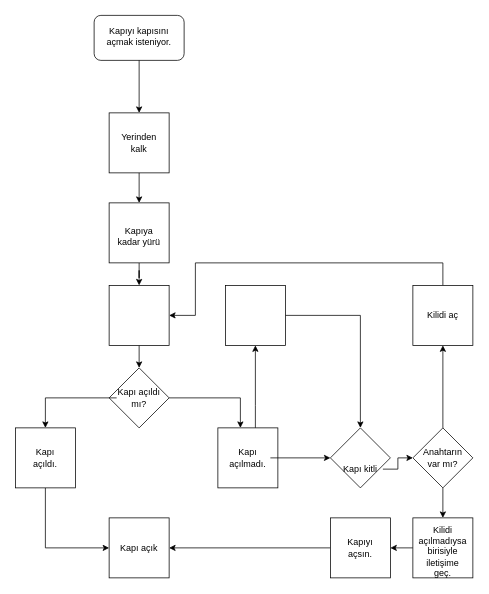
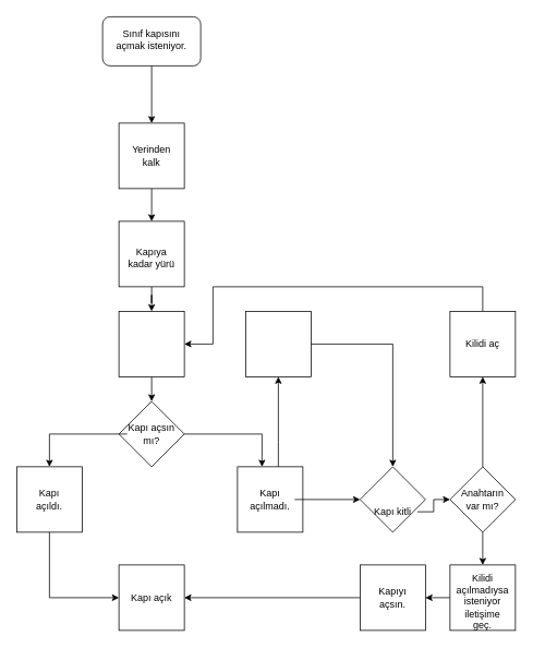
  <mxCell id="0" />
  <mxCell id="1" parent="0" />
  <mxCell id="2" value="" style="rounded=1;whiteSpace=wrap;html=1;" vertex="1" parent="1"><mxGeometry x="125" y="20" width="120" height="60" as="geometry" /></mxCell>
- <mxCell id="3" value="Kapıyı kapısını açmak isteniyor." style="text;html=1;strokeColor=none;fillColor=none;align=center;verticalAlign=middle;whiteSpace=wrap;rounded=0;" vertex="1" parent="1"><mxGeometry x="140" y="30" width="90" height="35" as="geometry" /></mxCell>
+ <mxCell id="3" value="Sınıf kapısını açmak isteniyor." style="text;html=1;strokeColor=none;fillColor=none;align=center;verticalAlign=middle;whiteSpace=wrap;rounded=0;" vertex="1" parent="1"><mxGeometry x="140" y="30" width="90" height="35" as="geometry" /></mxCell>
  <mxCell id="4" value="" style="endArrow=classic;html=1;rounded=0;exitX=0.5;exitY=1;exitDx=0;exitDy=0;" edge="1" parent="1" source="2"><mxGeometry width="50" height="50" relative="1" as="geometry"><mxPoint x="170" y="200" as="sourcePoint" /><mxPoint x="185" y="150" as="targetPoint" /></mxGeometry></mxCell>
  <mxCell id="5" value="" style="whiteSpace=wrap;html=1;aspect=fixed;" vertex="1" parent="1"><mxGeometry x="145" y="150" width="80" height="80" as="geometry" /></mxCell>
  <mxCell id="6" value="Yerinden kalk" style="text;html=1;strokeColor=none;fillColor=none;align=center;verticalAlign=middle;whiteSpace=wrap;rounded=0;" vertex="1" parent="1"><mxGeometry x="150" y="170" width="70" height="40" as="geometry" /></mxCell>
  <mxCell id="7" style="edgeStyle=orthogonalEdgeStyle;rounded=0;orthogonalLoop=1;jettySize=auto;html=1;entryX=0.5;entryY=0;entryDx=0;entryDy=0;" edge="1" parent="1" source="8" target="12"><mxGeometry relative="1" as="geometry" /></mxCell>
  <mxCell id="8" value="" style="whiteSpace=wrap;html=1;aspect=fixed;" vertex="1" parent="1"><mxGeometry x="145" y="270" width="80" height="80" as="geometry" /></mxCell>
  <mxCell id="9" value="Kapıya kadar yürü" style="text;html=1;strokeColor=none;fillColor=none;align=center;verticalAlign=middle;whiteSpace=wrap;rounded=0;" vertex="1" parent="1"><mxGeometry x="155" y="300" width="60" height="30" as="geometry" /></mxCell>
  <mxCell id="10" value="" style="endArrow=classic;html=1;rounded=0;exitX=0.5;exitY=1;exitDx=0;exitDy=0;entryX=0.5;entryY=0;entryDx=0;entryDy=0;" edge="1" parent="1" source="5" target="8"><mxGeometry width="50" height="50" relative="1" as="geometry"><mxPoint x="270" y="270" as="sourcePoint" /><mxPoint x="320" y="220" as="targetPoint" /></mxGeometry></mxCell>
  <mxCell id="11" style="edgeStyle=orthogonalEdgeStyle;rounded=0;orthogonalLoop=1;jettySize=auto;html=1;exitX=0.5;exitY=1;exitDx=0;exitDy=0;entryX=0.5;entryY=0;entryDx=0;entryDy=0;" edge="1" parent="1" source="12" target="14"><mxGeometry relative="1" as="geometry" /></mxCell>
  <mxCell id="12" value="" style="whiteSpace=wrap;html=1;aspect=fixed;" vertex="1" parent="1"><mxGeometry x="145" width="80" height="80" as="geometry" y="380" /></mxCell>
  <mxCell id="13" style="edgeStyle=orthogonalEdgeStyle;rounded=0;orthogonalLoop=1;jettySize=auto;html=1;exitX=1;exitY=0.5;exitDx=0;exitDy=0;" edge="1" parent="1" source="14"><mxGeometry relative="1" as="geometry"><mxPoint x="320" y="570" as="targetPoint" /><Array as="points"><mxPoint x="320" y="530" /><mxPoint x="320" y="570" /></Array></mxGeometry></mxCell>
  <mxCell id="14" value="" style="rhombus;whiteSpace=wrap;html=1;" vertex="1" parent="1"><mxGeometry x="145" y="490" width="80" height="80" as="geometry" /></mxCell>
  <mxCell id="15" style="edgeStyle=orthogonalEdgeStyle;rounded=0;orthogonalLoop=1;jettySize=auto;html=1;" edge="1" parent="1" source="16" target="20"><mxGeometry relative="1" as="geometry" /></mxCell>
- <mxCell id="16" value="Kapı açıldı mı?" style="text;html=1;strokeColor=none;fillColor=none;align=center;verticalAlign=middle;whiteSpace=wrap;rounded=0;" vertex="1" parent="1"><mxGeometry x="155" y="515" width="60" height="30" as="geometry" /></mxCell>
+ <mxCell id="16" value="Kapı açsın mı?" style="text;html=1;strokeColor=none;fillColor=none;align=center;verticalAlign=middle;whiteSpace=wrap;rounded=0;" vertex="1" parent="1"><mxGeometry x="155" y="515" width="60" height="30" as="geometry" /></mxCell>
  <mxCell id="17" style="edgeStyle=orthogonalEdgeStyle;rounded=0;orthogonalLoop=1;jettySize=auto;html=1;entryX=0.5;entryY=1;entryDx=0;entryDy=0;" edge="1" parent="1" source="18" target="30"><mxGeometry relative="1" as="geometry"><Array as="points"><mxPoint x="340" y="540" /><mxPoint x="340" y="540" /></Array></mxGeometry></mxCell>
  <mxCell id="18" value="" style="whiteSpace=wrap;html=1;aspect=fixed;" vertex="1" parent="1"><mxGeometry x="290" y="570" width="80" height="80" as="geometry" /></mxCell>
  <mxCell id="19" style="edgeStyle=orthogonalEdgeStyle;rounded=0;orthogonalLoop=1;jettySize=auto;html=1;exitX=0.5;exitY=1;exitDx=0;exitDy=0;entryX=0;entryY=0.5;entryDx=0;entryDy=0;" edge="1" parent="1" source="20" target="27"><mxGeometry relative="1" as="geometry" /></mxCell>
  <mxCell id="20" value="" style="whiteSpace=wrap;html=1;aspect=fixed;" vertex="1" parent="1"><mxGeometry x="20" y="570" width="80" height="80" as="geometry" /></mxCell>
  <mxCell id="21" value="Kapı açıldı." style="text;html=1;strokeColor=none;fillColor=none;align=center;verticalAlign=middle;whiteSpace=wrap;rounded=0;" vertex="1" parent="1"><mxGeometry x="30" y="595" width="60" height="30" as="geometry" /></mxCell>
  <mxCell id="22" style="edgeStyle=orthogonalEdgeStyle;rounded=0;orthogonalLoop=1;jettySize=auto;html=1;entryX=0;entryY=0.5;entryDx=0;entryDy=0;" edge="1" parent="1" source="23" target="24"><mxGeometry relative="1" as="geometry" /></mxCell>
  <mxCell id="23" value="Kapı açılmadı." style="text;html=1;strokeColor=none;fillColor=none;align=center;verticalAlign=middle;whiteSpace=wrap;rounded=0;" vertex="1" parent="1"><mxGeometry x="300" y="595" width="60" height="30" as="geometry" /></mxCell>
  <mxCell id="24" value="" style="rhombus;whiteSpace=wrap;html=1;" vertex="1" parent="1"><mxGeometry x="440" y="570" width="80" height="80" as="geometry" /></mxCell>
  <mxCell id="25" style="edgeStyle=orthogonalEdgeStyle;rounded=0;orthogonalLoop=1;jettySize=auto;html=1;entryX=0;entryY=0.5;entryDx=0;entryDy=0;" edge="1" parent="1" source="26" target="33"><mxGeometry relative="1" as="geometry" /></mxCell>
  <mxCell id="26" value="Kapı kitli" style="text;html=1;strokeColor=none;fillColor=none;align=center;verticalAlign=middle;whiteSpace=wrap;rounded=0;" vertex="1" parent="1"><mxGeometry x="450" y="610" width="60" height="30" as="geometry" /></mxCell>
  <mxCell id="27" value="" style="whiteSpace=wrap;html=1;aspect=fixed;" vertex="1" parent="1"><mxGeometry x="145" y="690" width="80" height="80" as="geometry" /></mxCell>
  <mxCell id="28" value="Kapı açık" style="text;html=1;strokeColor=none;fillColor=none;align=center;verticalAlign=middle;whiteSpace=wrap;rounded=0;" vertex="1" parent="1"><mxGeometry x="155" y="715" width="60" height="30" as="geometry" /></mxCell>
  <mxCell id="29" style="edgeStyle=orthogonalEdgeStyle;rounded=0;orthogonalLoop=1;jettySize=auto;html=1;entryX=0.5;entryY=0;entryDx=0;entryDy=0;" edge="1" parent="1" source="30" target="24"><mxGeometry relative="1" as="geometry" /></mxCell>
  <mxCell id="30" value="" style="whiteSpace=wrap;html=1;aspect=fixed;" vertex="1" parent="1"><mxGeometry x="300" width="80" height="80" as="geometry" y="380" /></mxCell>
  <mxCell id="31" style="edgeStyle=orthogonalEdgeStyle;rounded=0;orthogonalLoop=1;jettySize=auto;html=1;exitX=0.5;exitY=0;exitDx=0;exitDy=0;entryX=0.5;entryY=1;entryDx=0;entryDy=0;" edge="1" parent="1" source="33" target="38"><mxGeometry relative="1" as="geometry" /></mxCell>
  <mxCell id="32" style="edgeStyle=orthogonalEdgeStyle;rounded=0;orthogonalLoop=1;jettySize=auto;html=1;entryX=0.5;entryY=0;entryDx=0;entryDy=0;" edge="1" parent="1" source="33" target="36"><mxGeometry relative="1" as="geometry" /></mxCell>
  <mxCell id="33" value="" style="rhombus;whiteSpace=wrap;html=1;" vertex="1" parent="1"><mxGeometry x="550" y="570" width="80" height="80" as="geometry" /></mxCell>
  <mxCell id="34" value="Anahtarın var mı?" style="text;html=1;strokeColor=none;fillColor=none;align=center;verticalAlign=middle;whiteSpace=wrap;rounded=0;" vertex="1" parent="1"><mxGeometry x="560" y="595" width="60" height="30" as="geometry" /></mxCell>
  <mxCell id="35" style="edgeStyle=orthogonalEdgeStyle;rounded=0;orthogonalLoop=1;jettySize=auto;html=1;entryX=1;entryY=0.5;entryDx=0;entryDy=0;" edge="1" parent="1" source="36"><mxGeometry relative="1" as="geometry"><mxPoint x="520" y="730" as="targetPoint" /></mxGeometry></mxCell>
  <mxCell id="36" value="" style="whiteSpace=wrap;html=1;aspect=fixed;" vertex="1" parent="1"><mxGeometry x="550" y="690" width="80" height="80" as="geometry" /></mxCell>
  <mxCell id="37" style="edgeStyle=orthogonalEdgeStyle;rounded=0;orthogonalLoop=1;jettySize=auto;html=1;exitX=0.5;exitY=0;exitDx=0;exitDy=0;entryX=1;entryY=0.5;entryDx=0;entryDy=0;" edge="1" parent="1" source="38" target="12"><mxGeometry relative="1" as="geometry"><mxPoint x="280" y="340" as="targetPoint" /><Array as="points"><mxPoint x="590" y="350" /><mxPoint x="260" y="350" /><mxPoint x="260" y="420" /></Array></mxGeometry></mxCell>
  <mxCell id="38" value="" style="whiteSpace=wrap;html=1;aspect=fixed;" vertex="1" parent="1"><mxGeometry x="550" width="80" height="80" as="geometry" y="380" /></mxCell>
  <mxCell id="39" value="Kilidi aç" style="text;html=1;strokeColor=none;fillColor=none;align=center;verticalAlign=middle;whiteSpace=wrap;rounded=0;" vertex="1" parent="1"><mxGeometry x="560" y="405" width="60" height="30" as="geometry" /></mxCell>
- <mxCell id="40" value="Kilidi açılmadıysa birisiyle iletişime geç." style="text;html=1;strokeColor=none;fillColor=none;align=center;verticalAlign=middle;whiteSpace=wrap;rounded=0;" vertex="1" parent="1"><mxGeometry x="560" y="720" width="60" height="30" as="geometry" /></mxCell>
+ <mxCell id="40" value="Kilidi açılmadıysa isteniyor iletişime geç." style="text;html=1;strokeColor=none;fillColor=none;align=center;verticalAlign=middle;whiteSpace=wrap;rounded=0;" vertex="1" parent="1"><mxGeometry x="560" y="720" width="60" height="30" as="geometry" /></mxCell>
  <mxCell id="41" style="edgeStyle=orthogonalEdgeStyle;rounded=0;orthogonalLoop=1;jettySize=auto;html=1;entryX=1;entryY=0.5;entryDx=0;entryDy=0;" edge="1" parent="1" source="42" target="27"><mxGeometry relative="1" as="geometry" /></mxCell>
  <mxCell id="42" value="" style="whiteSpace=wrap;html=1;aspect=fixed;" vertex="1" parent="1"><mxGeometry x="440" y="690" width="80" height="80" as="geometry" /></mxCell>
  <mxCell id="43" value="Kapıyı açsın." style="text;html=1;strokeColor=none;fillColor=none;align=center;verticalAlign=middle;whiteSpace=wrap;rounded=0;" vertex="1" parent="1"><mxGeometry x="450" y="715" width="60" height="30" as="geometry" /></mxCell>
